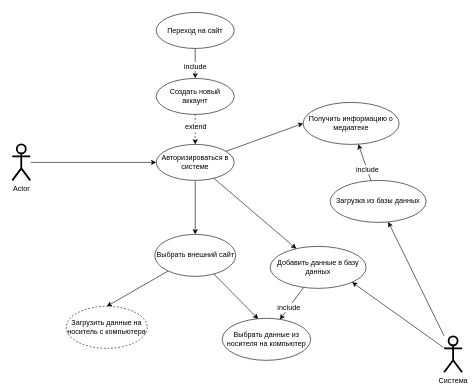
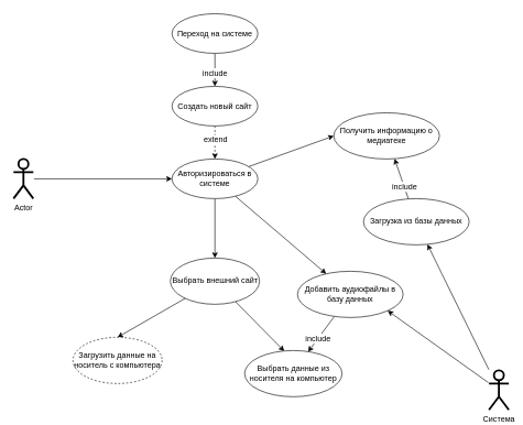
  <mxCell id="0" />
  <mxCell id="1" parent="0" />
  <mxCell id="2" style="edgeStyle=orthogonalEdgeStyle;rounded=0;orthogonalLoop=1;jettySize=auto;html=1;entryX=0;entryY=0.5;entryDx=0;entryDy=0;" edge="1" parent="1" source="3" target="7"><mxGeometry relative="1" as="geometry" /></mxCell>
  <mxCell id="3" value="Actor" style="shape=umlActor;verticalLabelPosition=bottom;labelBackgroundColor=#ffffff;verticalAlign=top;html=1;outlineConnect=0;strokeWidth=3;perimeterSpacing=1;" vertex="1" parent="1"><mxGeometry x="20" y="240" width="30" height="60" as="geometry" /></mxCell>
  <mxCell id="4" style="rounded=0;orthogonalLoop=1;jettySize=auto;html=1;" edge="1" parent="1" source="7" target="13"><mxGeometry relative="1" as="geometry" /></mxCell>
  <mxCell id="5" style="edgeStyle=orthogonalEdgeStyle;rounded=0;orthogonalLoop=1;jettySize=auto;html=1;entryX=0.5;entryY=0;entryDx=0;entryDy=0;" edge="1" parent="1" source="7" target="23"><mxGeometry relative="1" as="geometry"><mxPoint x="325" y="390" as="targetPoint" /></mxGeometry></mxCell>
  <mxCell id="6" style="edgeStyle=none;rounded=0;orthogonalLoop=1;jettySize=auto;html=1;entryX=0;entryY=0.5;entryDx=0;entryDy=0;" edge="1" parent="1" source="7" target="17"><mxGeometry relative="1" as="geometry" /></mxCell>
  <mxCell id="7" value="Авторизироваться в системе" style="ellipse;whiteSpace=wrap;html=1;strokeWidth=1;" vertex="1" parent="1"><mxGeometry x="260" y="240" width="130" height="60" as="geometry" /></mxCell>
  <mxCell id="8" style="edgeStyle=orthogonalEdgeStyle;rounded=0;orthogonalLoop=1;jettySize=auto;html=1;dashed=1;" edge="1" parent="1" source="10" target="7"><mxGeometry relative="1" as="geometry" /></mxCell>
  <mxCell id="9" value="extend" style="text;html=1;align=center;verticalAlign=middle;resizable=0;points=[];labelBackgroundColor=#ffffff;" vertex="1" connectable="0" parent="8"><mxGeometry x="0.32" relative="1" as="geometry"><mxPoint y="-13" as="offset" /></mxGeometry></mxCell>
- <mxCell id="10" value="Создать новый аккаунт" style="ellipse;whiteSpace=wrap;html=1;strokeWidth=1;" vertex="1" parent="1"><mxGeometry x="260" y="130" width="130" height="60" as="geometry" /></mxCell>
+ <mxCell id="10" value="Создать новый сайт" style="ellipse;whiteSpace=wrap;html=1;strokeWidth=1;" vertex="1" parent="1"><mxGeometry x="260" y="130" width="130" height="60" as="geometry" /></mxCell>
  <mxCell id="11" style="edgeStyle=none;rounded=0;orthogonalLoop=1;jettySize=auto;html=1;entryX=0.651;entryY=0.029;entryDx=0;entryDy=0;entryPerimeter=0;" edge="1" parent="1" source="13" target="24"><mxGeometry relative="1" as="geometry" /></mxCell>
  <mxCell id="12" value="include" style="text;html=1;align=center;verticalAlign=middle;resizable=0;points=[];labelBackgroundColor=#ffffff;" vertex="1" connectable="0" parent="11"><mxGeometry x="0.251" y="-1" relative="1" as="geometry"><mxPoint as="offset" /></mxGeometry></mxCell>
- <mxCell id="13" value="Добавить данные в базу данных" style="ellipse;whiteSpace=wrap;html=1;strokeWidth=1;" vertex="1" parent="1"><mxGeometry x="450" y="410" width="160" height="70" as="geometry" /></mxCell>
+ <mxCell id="13" value="Добавить аудиофайлы в базу данных" style="ellipse;whiteSpace=wrap;html=1;strokeWidth=1;" vertex="1" parent="1"><mxGeometry x="450" y="410" width="160" height="70" as="geometry" /></mxCell>
  <mxCell id="14" style="edgeStyle=orthogonalEdgeStyle;rounded=0;orthogonalLoop=1;jettySize=auto;html=1;entryX=0.5;entryY=0;entryDx=0;entryDy=0;" edge="1" parent="1" source="16" target="10"><mxGeometry relative="1" as="geometry" /></mxCell>
  <mxCell id="15" value="include" style="text;html=1;align=center;verticalAlign=middle;resizable=0;points=[];labelBackgroundColor=#ffffff;" vertex="1" connectable="0" parent="14"><mxGeometry x="0.16" y="-1" relative="1" as="geometry"><mxPoint as="offset" /></mxGeometry></mxCell>
- <mxCell id="16" value="Переход на сайт" style="ellipse;whiteSpace=wrap;html=1;strokeWidth=1;" vertex="1" parent="1"><mxGeometry x="260" y="20" width="130" height="60" as="geometry" /></mxCell>
+ <mxCell id="16" value="Переход на системе" style="ellipse;whiteSpace=wrap;html=1;strokeWidth=1;" vertex="1" parent="1"><mxGeometry x="260" y="20" width="130" height="60" as="geometry" /></mxCell>
  <mxCell id="17" value="Получить информацию о медиатеке" style="ellipse;whiteSpace=wrap;html=1;strokeWidth=1;" vertex="1" parent="1"><mxGeometry x="505" y="170" width="160" height="70" as="geometry" /></mxCell>
  <mxCell id="18" style="edgeStyle=none;rounded=0;orthogonalLoop=1;jettySize=auto;html=1;" edge="1" parent="1" source="20" target="17"><mxGeometry relative="1" as="geometry" /></mxCell>
  <mxCell id="19" value="include" style="text;html=1;align=center;verticalAlign=middle;resizable=0;points=[];labelBackgroundColor=#ffffff;" vertex="1" connectable="0" parent="18"><mxGeometry x="-0.366" relative="1" as="geometry"><mxPoint as="offset" /></mxGeometry></mxCell>
  <mxCell id="20" value="Загрузка из базы данных" style="ellipse;whiteSpace=wrap;html=1;strokeWidth=1;" vertex="1" parent="1"><mxGeometry x="550" y="300" width="160" height="70" as="geometry" /></mxCell>
  <mxCell id="21" style="edgeStyle=none;rounded=0;orthogonalLoop=1;jettySize=auto;html=1;entryX=0.407;entryY=0.014;entryDx=0;entryDy=0;entryPerimeter=0;" edge="1" parent="1" source="23" target="24"><mxGeometry relative="1" as="geometry" /></mxCell>
  <mxCell id="22" style="edgeStyle=none;rounded=0;orthogonalLoop=1;jettySize=auto;html=1;entryX=0.5;entryY=0;entryDx=0;entryDy=0;" edge="1" parent="1" source="23" target="25"><mxGeometry relative="1" as="geometry" /></mxCell>
  <mxCell id="23" value="Выбрать внешний сайт" style="ellipse;whiteSpace=wrap;html=1;strokeWidth=1;" vertex="1" parent="1"><mxGeometry x="257.5" y="390" width="135" height="70" as="geometry" /></mxCell>
  <mxCell id="24" value="Выбрать данные из носителя на компьютер" style="ellipse;whiteSpace=wrap;html=1;strokeWidth=1;" vertex="1" parent="1"><mxGeometry x="370" y="530" width="147.5" height="70" as="geometry" /></mxCell>
  <mxCell id="25" value="Загрузить данные на носитель с компьютера" style="ellipse;whiteSpace=wrap;html=1;strokeWidth=1;dashed=1;" vertex="1" parent="1"><mxGeometry x="110" y="510" width="135" height="70" as="geometry" /></mxCell>
  <mxCell id="26" style="edgeStyle=none;rounded=0;orthogonalLoop=1;jettySize=auto;html=1;" edge="1" parent="1" source="28" target="20"><mxGeometry relative="1" as="geometry" /></mxCell>
  <mxCell id="27" style="edgeStyle=none;rounded=0;orthogonalLoop=1;jettySize=auto;html=1;entryX=1;entryY=1;entryDx=0;entryDy=0;" edge="1" parent="1" source="28" target="13"><mxGeometry relative="1" as="geometry" /></mxCell>
  <mxCell id="28" value="Система" style="shape=umlActor;verticalLabelPosition=bottom;labelBackgroundColor=#ffffff;verticalAlign=top;html=1;outlineConnect=0;strokeWidth=3;perimeterSpacing=1;" vertex="1" parent="1"><mxGeometry x="740" y="560" width="30" height="60" as="geometry" /></mxCell>
